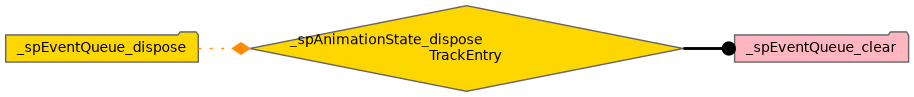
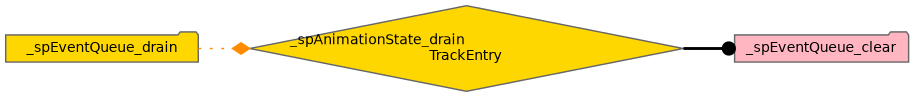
  digraph {
    rankdir=LR
    node [color=grey40 fillcolor=gold fontname=Helvetica fontsize=10 shape=folder style=filled]
    edge [fontname=Helvetica fontsize=10 labelfontname=Helvetica labelfontsize=10]
-   n1 [color=gray40 fontcolor=black height=0.2 label=_spEventQueue_dispose width=0.4]
-   n2 [height=0.2 label="_spAnimationState_dispose\lTrackEntry" shape=diamond width=0.4]
+   n1 [color=gray40 fontcolor=black height=0.2 label=_spEventQueue_drain width=0.4]
+   n2 [height=0.2 label="_spAnimationState_drain\lTrackEntry" shape=diamond width=0.4]
    n3 [fillcolor=lightpink height=0.2 label=_spEventQueue_clear width=0.4]
    n1 -> n2 [arrowhead=diamond color=darkorange style=dotted]
    n2 -> n3 [arrowhead=dot color=black style=bold]
  }
